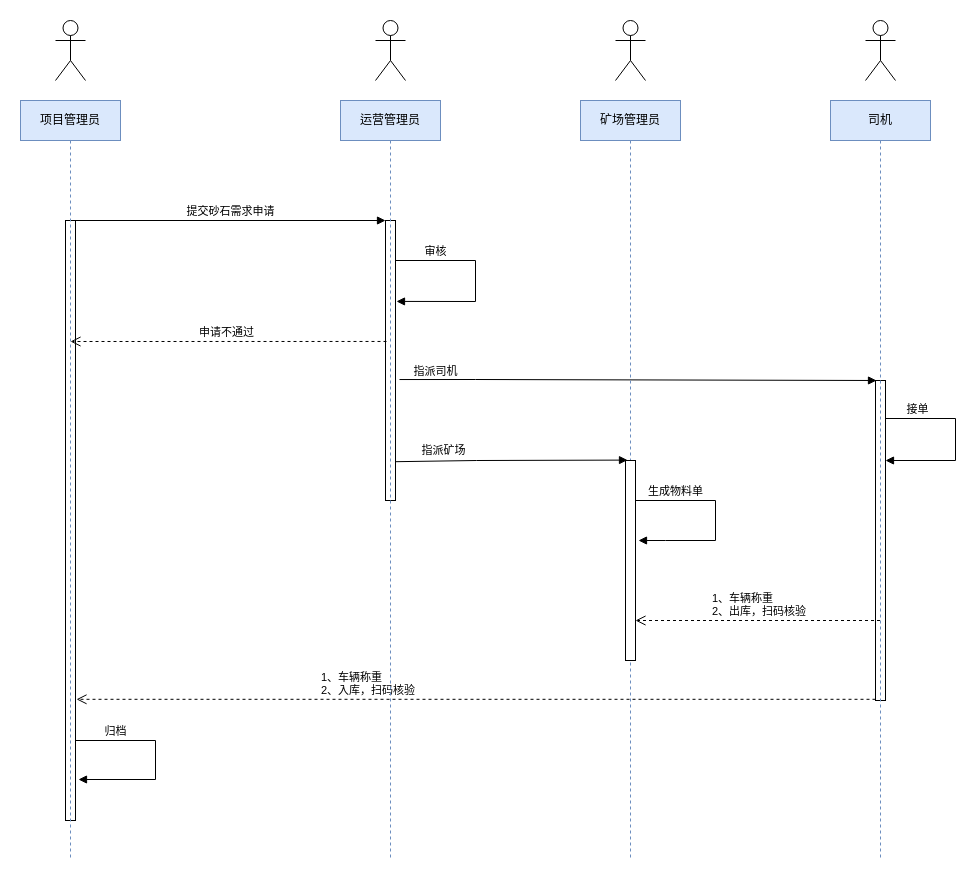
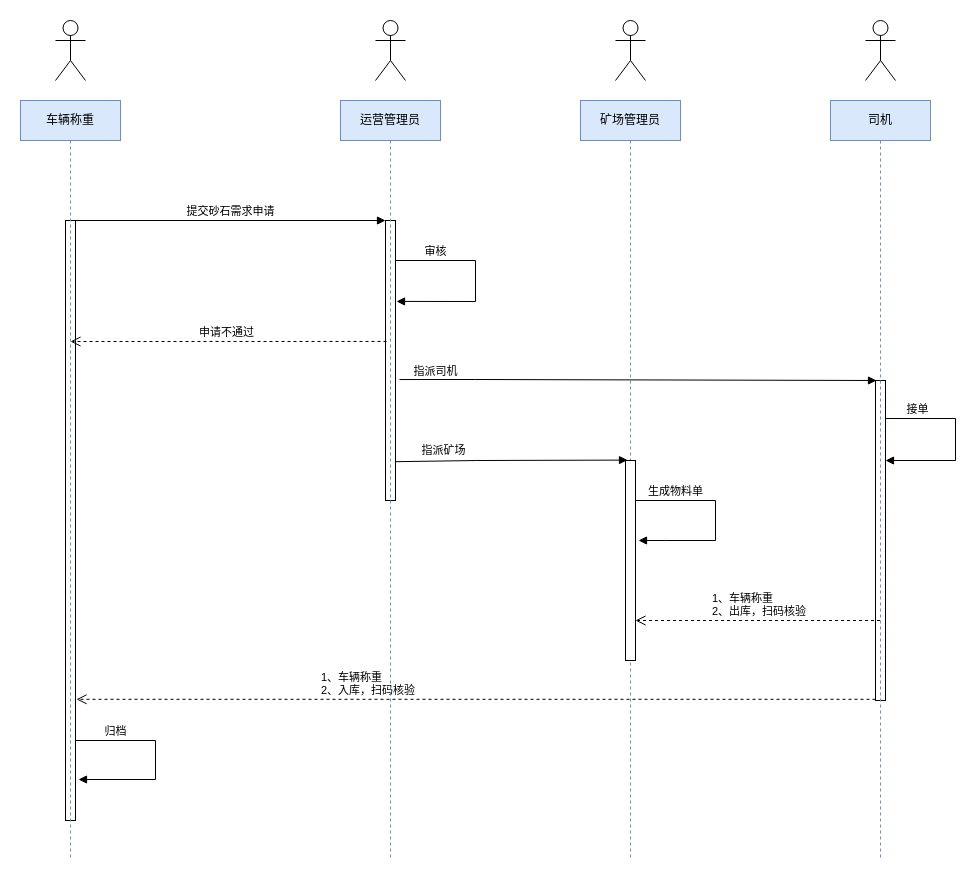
  <mxCell id="0" />
  <mxCell id="1" parent="0" />
  <mxCell id="2" value="" style="shape=umlActor;verticalLabelPosition=bottom;verticalAlign=top;html=1;" vertex="1" parent="1"><mxGeometry x="375" y="20" width="30" height="60" as="geometry" /></mxCell>
  <mxCell id="3" value="" style="shape=umlActor;verticalLabelPosition=bottom;verticalAlign=top;html=1;" vertex="1" parent="1"><mxGeometry x="615" y="20" width="30" height="60" as="geometry" /></mxCell>
  <mxCell id="4" value="" style="shape=umlActor;verticalLabelPosition=bottom;verticalAlign=top;html=1;" vertex="1" parent="1"><mxGeometry x="55" y="20" width="30" height="60" as="geometry" /></mxCell>
  <mxCell id="5" value="" style="shape=umlActor;verticalLabelPosition=bottom;verticalAlign=top;html=1;" vertex="1" parent="1"><mxGeometry x="865" y="20" width="30" height="60" as="geometry" /></mxCell>
  <mxCell id="6" value="" style="html=1;points=[];perimeter=orthogonalPerimeter;" vertex="1" parent="1"><mxGeometry x="65" y="220" width="10" height="600" as="geometry" /></mxCell>
  <mxCell id="7" value="" style="html=1;points=[];perimeter=orthogonalPerimeter;" vertex="1" parent="1"><mxGeometry x="385" y="220" width="10" height="280" as="geometry" /></mxCell>
  <mxCell id="8" value="提交砂石需求申请" style="html=1;verticalAlign=bottom;endArrow=block;entryX=0;entryY=0;rounded=0;" edge="1" target="7" parent="1" source="6"><mxGeometry relative="1" as="geometry"><mxPoint x="315" y="220" as="sourcePoint" /></mxGeometry></mxCell>
  <mxCell id="9" value="申请不通过" style="html=1;verticalAlign=bottom;endArrow=open;dashed=1;endSize=8;rounded=0;exitX=0.1;exitY=0.432;exitDx=0;exitDy=0;exitPerimeter=0;" edge="1" parent="1" source="7"><mxGeometry x="0.01" relative="1" as="geometry"><mxPoint y="410" as="sourcePoint" x="355" /><mxPoint x="70" y="341" as="targetPoint" /><Array as="points" /><mxPoint as="offset" /></mxGeometry></mxCell>
  <mxCell id="10" value="审核" style="html=1;verticalAlign=bottom;endArrow=block;rounded=0;entryX=1.1;entryY=0.289;entryDx=0;entryDy=0;entryPerimeter=0;" edge="1" parent="1" source="7" target="7"><mxGeometry x="-0.604" width="80" relative="1" as="geometry"><mxPoint x="545" y="260" as="sourcePoint" /><mxPoint x="505" y="300" as="targetPoint" /><Array as="points"><mxPoint x="475" y="260" /><mxPoint x="475" y="301" /></Array><mxPoint as="offset" /></mxGeometry></mxCell>
  <mxCell id="11" value="指派司机" style="html=1;verticalAlign=bottom;endArrow=block;rounded=0;exitX=1.4;exitY=0.568;exitDx=0;exitDy=0;exitPerimeter=0;entryX=0.1;entryY=0;entryDx=0;entryDy=0;entryPerimeter=0;" edge="1" parent="1" source="7" target="12"><mxGeometry x="-0.849" y="-1" width="80" relative="1" as="geometry"><mxPoint x="404" y="420" as="sourcePoint" /><mxPoint x="505" y="520" as="targetPoint" /><Array as="points"><mxPoint x="475" y="379" /></Array><mxPoint as="offset" /></mxGeometry></mxCell>
  <mxCell id="12" value="" style="html=1;points=[];perimeter=orthogonalPerimeter;" vertex="1" parent="1"><mxGeometry x="875" y="380" width="10" height="320" as="geometry" /></mxCell>
  <mxCell id="13" value="1、车辆称重&lt;br&gt;2、出库，扫码核验" style="html=1;verticalAlign=bottom;endArrow=open;dashed=1;endSize=8;rounded=0;align=left;" edge="1" source="23" parent="1" target="21"><mxGeometry x="0.391" relative="1" as="geometry"><mxPoint x="685" y="940" as="targetPoint" /><mxPoint x="835" y="940" as="sourcePoint" /><Array as="points"><mxPoint x="755" y="620" /></Array><mxPoint as="offset" /></mxGeometry></mxCell>
  <mxCell id="14" value="接单" style="html=1;verticalAlign=bottom;endArrow=block;rounded=0;" edge="1" parent="1" source="12" target="12"><mxGeometry x="-0.652" width="80" relative="1" as="geometry"><mxPoint x="885" y="840" as="sourcePoint" /><mxPoint x="875" y="859.78" as="targetPoint" /><Array as="points"><mxPoint x="955" y="418" /><mxPoint x="955" y="460" /></Array><mxPoint as="offset" /></mxGeometry></mxCell>
  <mxCell id="15" value="1、车辆称重&lt;br&gt;2、入库，扫码核验" style="html=1;verticalAlign=bottom;endArrow=open;dashed=1;endSize=8;rounded=0;align=left;entryX=1.1;entryY=0.798;entryDx=0;entryDy=0;entryPerimeter=0;" edge="1" parent="1" source="12" target="6"><mxGeometry x="0.391" relative="1" as="geometry"><mxPoint x="645" y="950" as="targetPoint" /><mxPoint x="855" y="1120" as="sourcePoint" /><Array as="points" /><mxPoint as="offset" /></mxGeometry></mxCell>
  <mxCell id="16" value="归档" style="html=1;verticalAlign=bottom;endArrow=block;rounded=0;entryX=1.2;entryY=0.395;entryDx=0;entryDy=0;entryPerimeter=0;exitX=0.9;exitY=0.2;exitDx=0;exitDy=0;exitPerimeter=0;" edge="1" parent="1"><mxGeometry x="-0.592" width="80" relative="1" as="geometry"><mxPoint x="75" y="740" as="sourcePoint" /><mxPoint x="78" y="779" as="targetPoint" /><Array as="points"><mxPoint x="155" y="740" /><mxPoint x="155" y="779" /></Array><mxPoint as="offset" /></mxGeometry></mxCell>
  <mxCell id="17" value="指派矿场" style="html=1;verticalAlign=bottom;endArrow=block;rounded=0;exitX=0.9;exitY=0.403;exitDx=0;exitDy=0;exitPerimeter=0;entryX=0.2;entryY=-0.002;entryDx=0;entryDy=0;entryPerimeter=0;" edge="1" parent="1" target="21"><mxGeometry x="-0.59" y="1" width="80" relative="1" as="geometry"><mxPoint x="395" y="461.2" as="sourcePoint" /><mxPoint x="397" y="500" as="targetPoint" /><Array as="points"><mxPoint x="476" y="460" /></Array><mxPoint as="offset" /></mxGeometry></mxCell>
- <mxCell id="18" value="&lt;span&gt;项目管理员&lt;/span&gt;" style="shape=umlLifeline;perimeter=lifelinePerimeter;whiteSpace=wrap;html=1;container=1;collapsible=0;recursiveResize=0;outlineConnect=0;fillColor=#dae8fc;strokeColor=#6c8ebf;" vertex="1" parent="1"><mxGeometry x="20" y="100" width="100" height="760" as="geometry" /></mxCell>
+ <mxCell id="18" value="&lt;span&gt;车辆称重&lt;/span&gt;" style="shape=umlLifeline;perimeter=lifelinePerimeter;whiteSpace=wrap;html=1;container=1;collapsible=0;recursiveResize=0;outlineConnect=0;fillColor=#dae8fc;strokeColor=#6c8ebf;" vertex="1" parent="1"><mxGeometry x="20" y="100" width="100" height="760" as="geometry" /></mxCell>
  <mxCell id="19" value="&lt;span&gt;运营管理员&lt;/span&gt;" style="shape=umlLifeline;perimeter=lifelinePerimeter;whiteSpace=wrap;html=1;container=1;collapsible=0;recursiveResize=0;outlineConnect=0;fillColor=#dae8fc;strokeColor=#6c8ebf;" vertex="1" parent="1"><mxGeometry x="340" y="100" width="100" height="760" as="geometry" /></mxCell>
  <mxCell id="20" value="&lt;span&gt;矿场管理员&lt;/span&gt;" style="shape=umlLifeline;perimeter=lifelinePerimeter;whiteSpace=wrap;html=1;container=1;collapsible=0;recursiveResize=0;outlineConnect=0;fillColor=#dae8fc;strokeColor=#6c8ebf;" vertex="1" parent="1"><mxGeometry x="580" y="100" width="100" height="760" as="geometry" /></mxCell>
  <mxCell id="21" value="" style="html=1;points=[];perimeter=orthogonalPerimeter;" vertex="1" parent="20"><mxGeometry x="45" y="360" width="10" height="200" as="geometry" /></mxCell>
  <mxCell id="22" value="生成物料单" style="html=1;verticalAlign=bottom;endArrow=block;rounded=0;exitX=1;exitY=0.2;exitDx=0;exitDy=0;exitPerimeter=0;entryX=1.3;entryY=0.4;entryDx=0;entryDy=0;entryPerimeter=0;" edge="1" parent="20" source="21" target="21"><mxGeometry x="-0.59" width="80" relative="1" as="geometry"><mxPoint x="85" y="442" as="sourcePoint" /><mxPoint x="75" y="440" as="targetPoint" /><Array as="points"><mxPoint x="135" y="400" /><mxPoint x="135" y="440" /><mxPoint x="85" y="440" /></Array><mxPoint as="offset" /></mxGeometry></mxCell>
  <mxCell id="23" value="&lt;span&gt;司机&lt;/span&gt;" style="shape=umlLifeline;perimeter=lifelinePerimeter;whiteSpace=wrap;html=1;container=1;collapsible=0;recursiveResize=0;outlineConnect=0;fillColor=#dae8fc;strokeColor=#6c8ebf;" vertex="1" parent="1"><mxGeometry x="830" y="100" width="100" height="760" as="geometry" /></mxCell>
